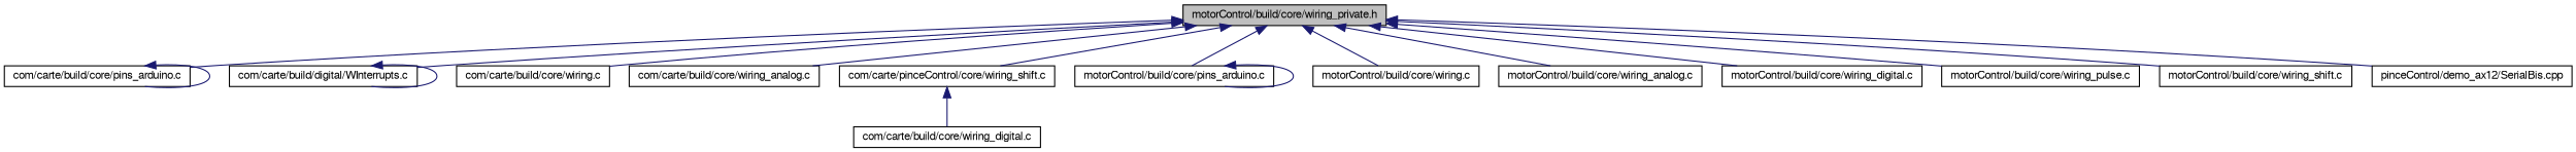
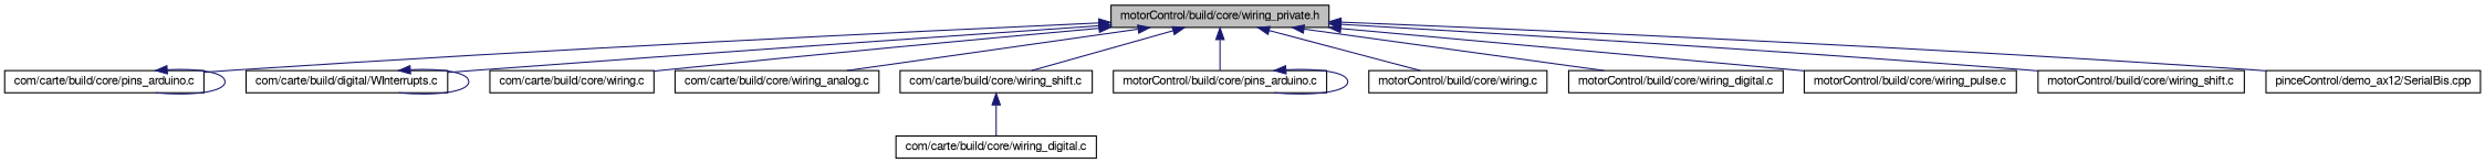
  digraph {
    node [color=black fillcolor=white fontname=FreeSans fontsize=10 shape=record style=filled]
    edge [color=midnightblue dir=back fontname=FreeSans fontsize=10 labelfontname=FreeSans labelfontsize=10 style=solid]
    n1 [fillcolor=grey75 fontcolor=black height=0.2 label="motorControl/build/core/wiring_private.h" width=0.4]
    n2 [height=0.2 label="com/carte/build/core/pins_arduino.c" width=0.4]
    n3 [height=0.2 label="com/carte/build/digital/WInterrupts.c" width=0.4]
    n4 [height=0.2 label="com/carte/build/core/wiring.c" width=0.4]
    n5 [height=0.2 label="com/carte/build/core/wiring_analog.c" width=0.4]
-   n6 [height=0.2 label="com/carte/pinceControl/core/wiring_shift.c" width=0.4]
+   n6 [height=0.2 label="com/carte/build/core/wiring_shift.c" width=0.4]
    n7 [height=0.2 label="motorControl/build/core/pins_arduino.c" width=0.4]
    n8 [height=0.2 label="motorControl/build/core/wiring.c" width=0.4]
-   n9 [height=0.2 label="motorControl/build/core/wiring_analog.c" width=0.4]
    n10 [height=0.2 label="motorControl/build/core/wiring_digital.c" width=0.4]
    n11 [height=0.2 label="motorControl/build/core/wiring_pulse.c" width=0.4]
    n12 [height=0.2 label="motorControl/build/core/wiring_shift.c" width=0.4]
    n13 [height=0.2 label="pinceControl/demo_ax12/SerialBis.cpp" width=0.4]
    n14 [height=0.2 label="com/carte/build/core/wiring_digital.c" width=0.4]
    n1 -> n2
    n1 -> n3
    n1 -> n4
    n1 -> n5
    n1 -> n6
    n1 -> n7
    n1 -> n8
-   n1 -> n9
    n1 -> n10
    n1 -> n11
    n1 -> n12
    n1 -> n13
    n2 -> n2
    n3 -> n3
    n6 -> n14
    n7 -> n7
  }
